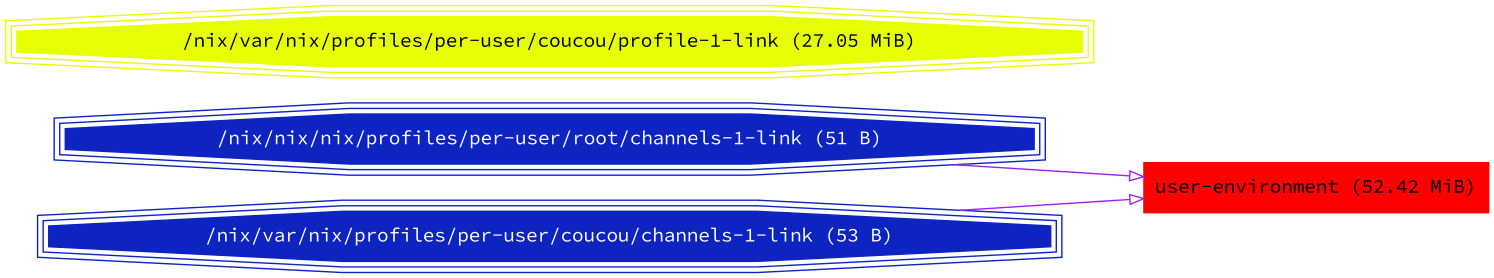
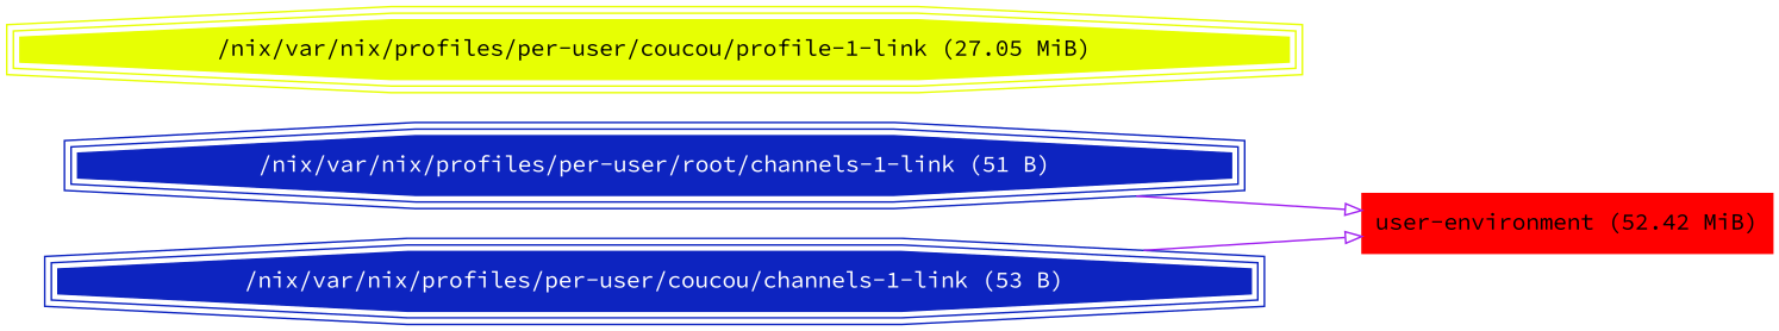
  digraph {
    rankdir=LR
    fontname="Source Code Pro"
    node [color="#0D24C0" fontcolor="#ffffff" shape=tripleoctagon style=filled fontname="Source Code Pro"]
    edge [color=purple arrowhead=onormal fontname="Source Code Pro"]
-   n1 [label="/nix/nix/nix/profiles/per-user/root/channels-1-link (51 B)"]
+   n1 [label="/nix/var/nix/profiles/per-user/root/channels-1-link (51 B)"]
    n2 [color="#E7FF03" fontcolor="#000000" label="/nix/var/nix/profiles/per-user/coucou/profile-1-link (27.05 MiB)"]
    n3 [label="/nix/var/nix/profiles/per-user/coucou/channels-1-link (53 B)"]
    n4 [color="#FF0000" fontcolor="#000000" label="user-environment (52.42 MiB)" shape=box]
    subgraph sub_1 {
      rank=same
      n1
      n2
      n3
    }
    n1 -> n4
    n3 -> n4
  }
